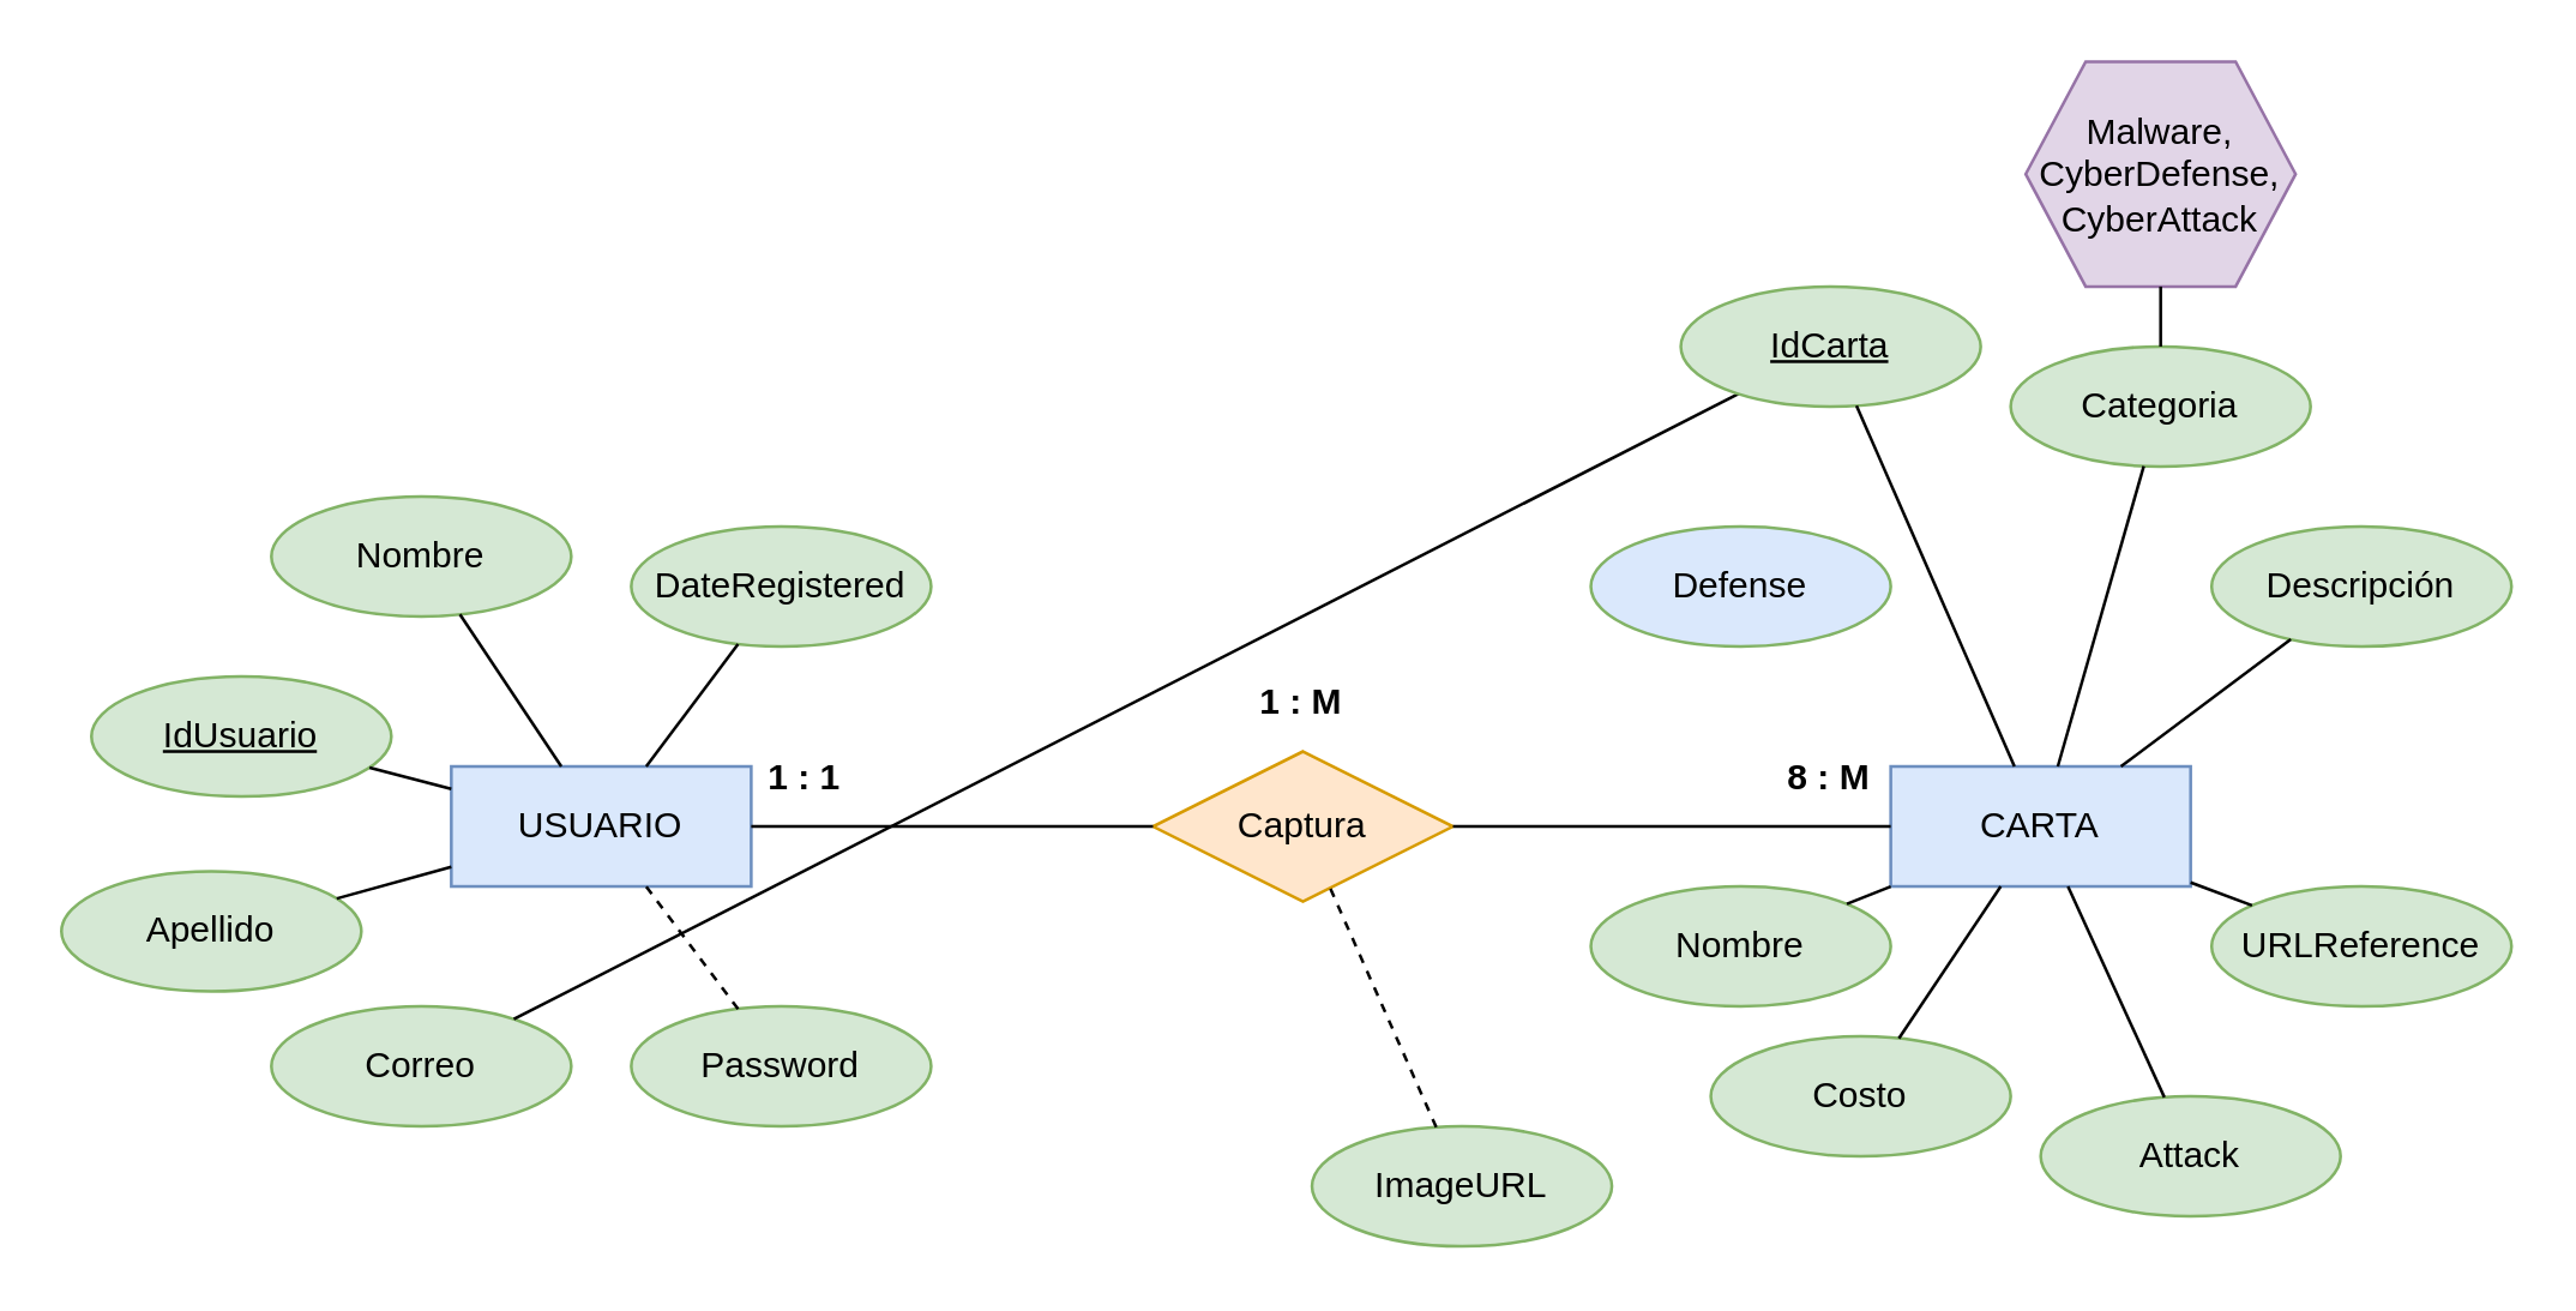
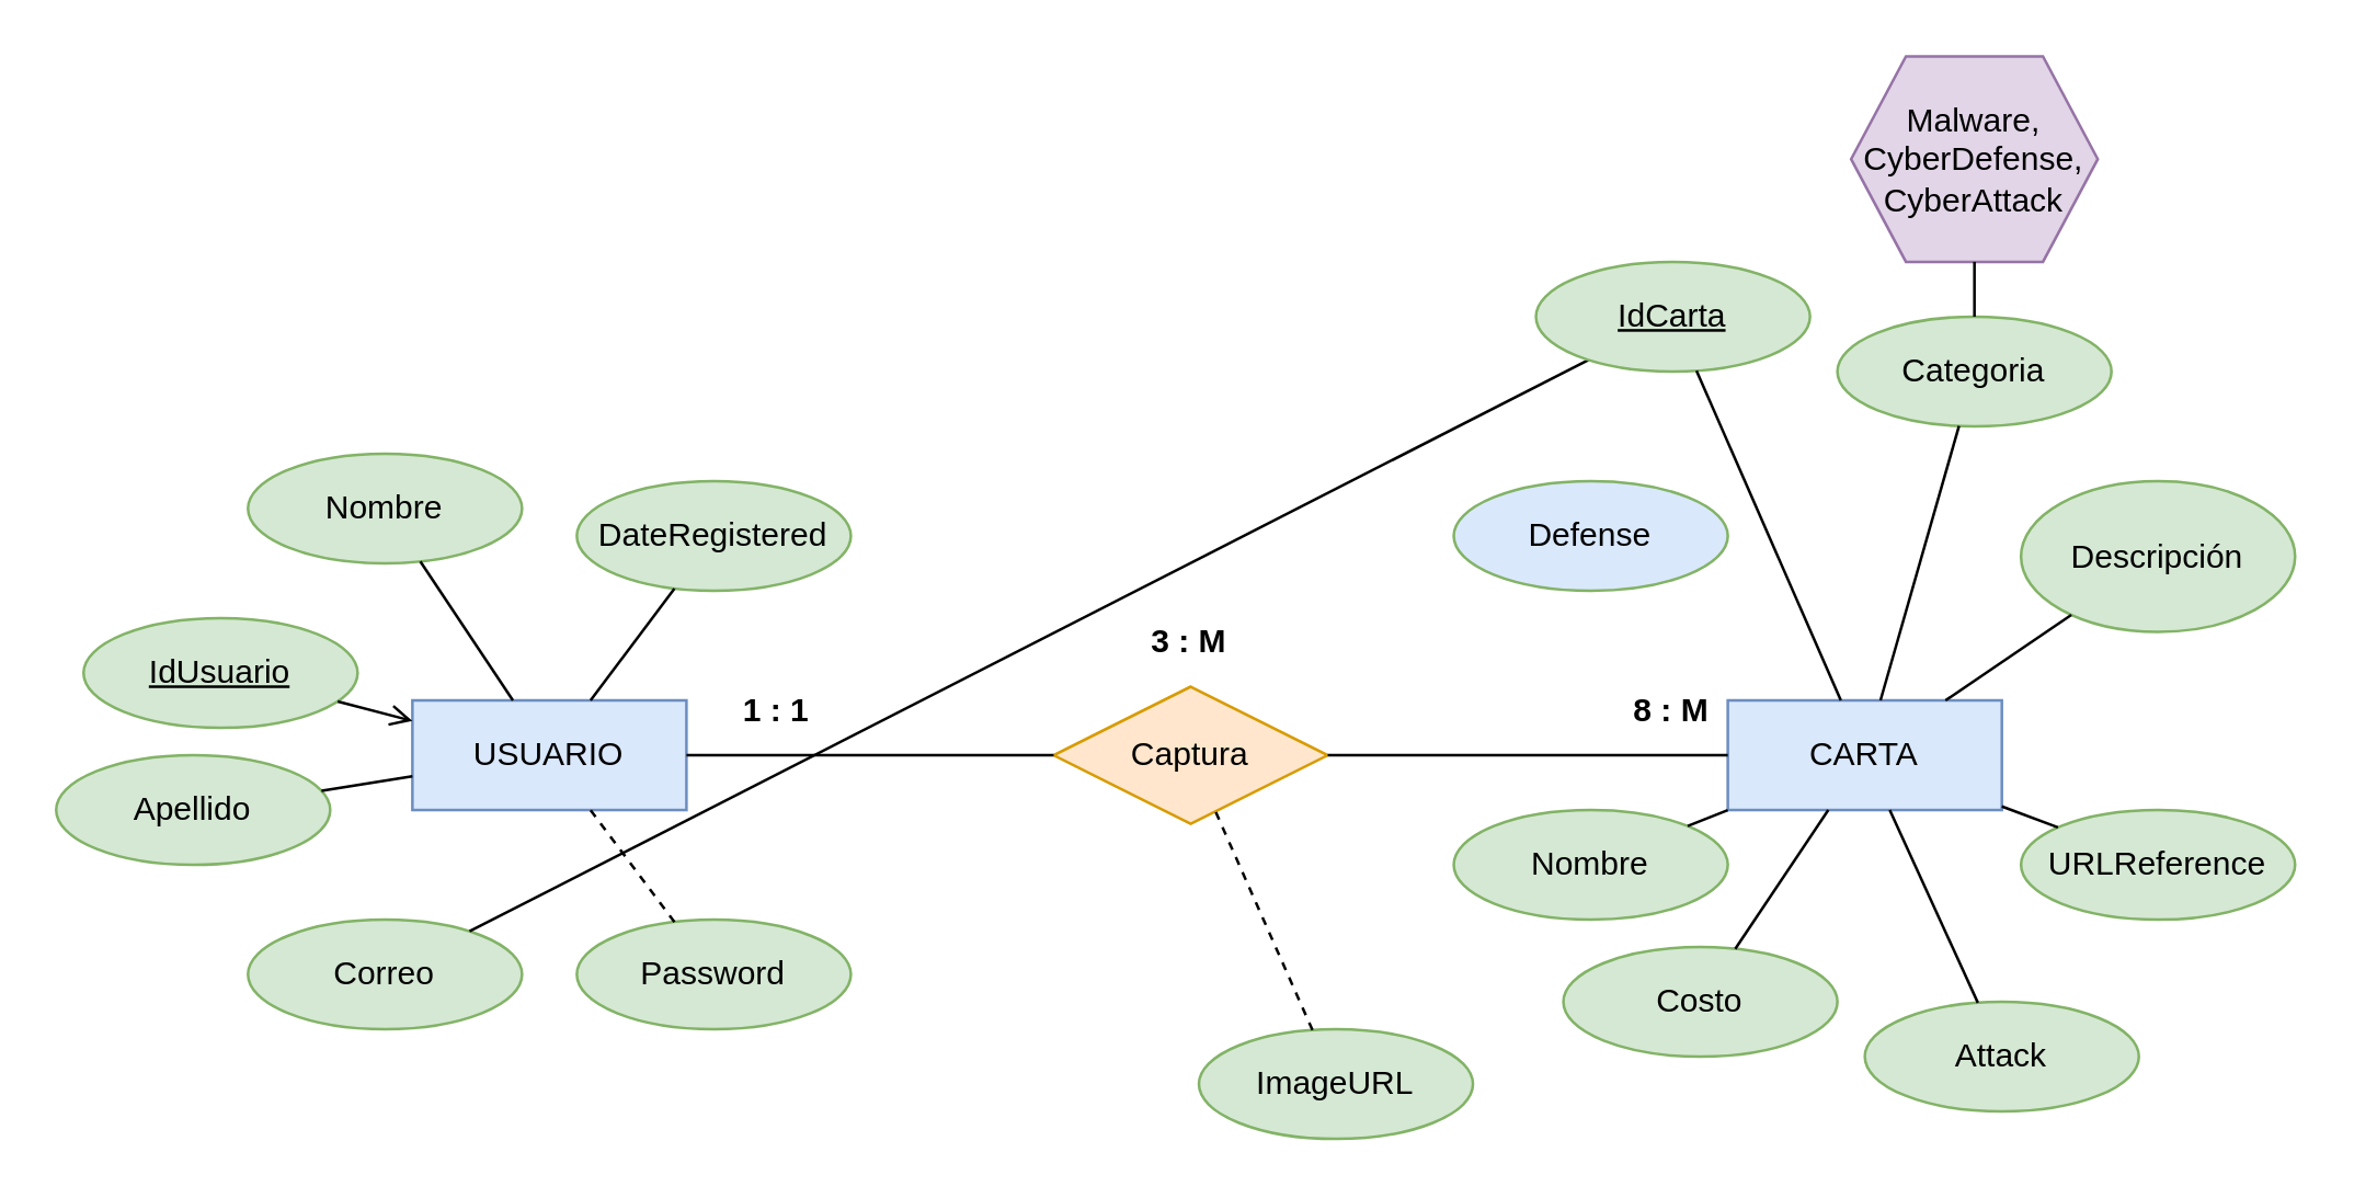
  <mxCell id="0" />
  <mxCell id="1" parent="0" />
  <mxCell id="2" value="USUARIO" style="whiteSpace=wrap;html=1;align=center;fillColor=#dae8fc;strokeColor=#6c8ebf;" vertex="1" parent="1"><mxGeometry x="150" y="255" width="100" height="40" as="geometry" /></mxCell>
  <mxCell id="3" value="Captura" style="shape=rhombus;perimeter=rhombusPerimeter;whiteSpace=wrap;html=1;align=center;fillColor=#ffe6cc;strokeColor=#d79b00;" vertex="1" parent="1"><mxGeometry x="384" y="250" width="100" height="50" as="geometry" /></mxCell>
  <mxCell id="4" value="Malware,&lt;div&gt;CyberDefense,&lt;/div&gt;&lt;div&gt;CyberAttack&lt;/div&gt;" style="shape=hexagon;perimeter=hexagonPerimeter2;whiteSpace=wrap;html=1;fixedSize=1;fillColor=#e1d5e7;strokeColor=#9673a6;" vertex="1" parent="1"><mxGeometry x="675" y="20" width="90" height="75" as="geometry" /></mxCell>
  <mxCell id="5" value="IdUsuario" style="ellipse;whiteSpace=wrap;html=1;align=center;fontStyle=4;fillColor=#d5e8d4;strokeColor=#82b366;" vertex="1" parent="1"><mxGeometry x="30" y="225" width="100" height="40" as="geometry" /></mxCell>
  <mxCell id="6" value="CARTA" style="whiteSpace=wrap;html=1;align=center;fillColor=#dae8fc;strokeColor=#6c8ebf;" vertex="1" parent="1"><mxGeometry x="630" y="255" width="100" height="40" as="geometry" /></mxCell>
  <mxCell id="7" value="" style="endArrow=none;html=1;rounded=0;" edge="1" parent="1" source="2" target="3"><mxGeometry relative="1" as="geometry"><mxPoint x="300" y="385" as="sourcePoint" /><mxPoint x="460" y="385" as="targetPoint" /></mxGeometry></mxCell>
  <mxCell id="8" value="" style="endArrow=none;html=1;rounded=0;" edge="1" parent="1" source="3" target="6"><mxGeometry relative="1" as="geometry"><mxPoint x="570" y="375" as="sourcePoint" /><mxPoint x="730" y="375" as="targetPoint" /></mxGeometry></mxCell>
- <mxCell id="9" value="1 : M" style="text;strokeColor=none;fillColor=none;spacingLeft=4;spacingRight=4;overflow=hidden;rotatable=0;points=[[0,0.5],[1,0.5]];portConstraint=eastwest;fontSize=12;whiteSpace=wrap;html=1;fontStyle=1" vertex="1" parent="1"><mxGeometry x="414" y="220" width="40" height="30" as="geometry" /></mxCell>
+ <mxCell id="9" value="3 : M" style="text;strokeColor=none;fillColor=none;spacingLeft=4;spacingRight=4;overflow=hidden;rotatable=0;points=[[0,0.5],[1,0.5]];portConstraint=eastwest;fontSize=12;whiteSpace=wrap;html=1;fontStyle=1" vertex="1" parent="1"><mxGeometry x="414" y="220" width="40" height="30" as="geometry" /></mxCell>
  <mxCell id="10" value="8 : M" style="text;strokeColor=none;fillColor=none;spacingLeft=4;spacingRight=4;overflow=hidden;rotatable=0;points=[[0,0.5],[1,0.5]];portConstraint=eastwest;fontSize=12;whiteSpace=wrap;html=1;fontStyle=1" vertex="1" parent="1"><mxGeometry x="590" y="245" width="40" height="30" as="geometry" /></mxCell>
- <mxCell id="11" value="1 : 1" style="text;strokeColor=none;fillColor=none;spacingLeft=4;spacingRight=4;overflow=hidden;rotatable=0;points=[[0,0.5],[1,0.5]];portConstraint=eastwest;fontSize=12;whiteSpace=wrap;html=1;fontStyle=1" vertex="1" parent="1"><mxGeometry x="250" y="245" width="40" height="30" as="geometry" /></mxCell>
+ <mxCell id="11" value="1 : 1" style="text;strokeColor=none;fillColor=none;spacingLeft=4;spacingRight=4;overflow=hidden;rotatable=0;points=[[0,0.5],[1,0.5]];portConstraint=eastwest;fontSize=12;whiteSpace=wrap;html=1;fontStyle=1" vertex="1" parent="1"><mxGeometry x="265" y="245" width="40" height="30" as="geometry" /></mxCell>
  <mxCell id="12" value="Nombre" style="ellipse;whiteSpace=wrap;html=1;align=center;fillColor=#d5e8d4;strokeColor=#82b366;" vertex="1" parent="1"><mxGeometry x="90" y="165" width="100" height="40" as="geometry" /></mxCell>
- <mxCell id="13" value="Apellido" style="ellipse;whiteSpace=wrap;html=1;align=center;fillColor=#d5e8d4;strokeColor=#82b366;" vertex="1" parent="1"><mxGeometry x="20" y="290" width="100" height="40" as="geometry" /></mxCell>
+ <mxCell id="13" value="Apellido" style="ellipse;whiteSpace=wrap;html=1;align=center;fillColor=#d5e8d4;strokeColor=#82b366;" vertex="1" parent="1"><mxGeometry x="20" y="275" width="100" height="40" as="geometry" /></mxCell>
  <mxCell id="14" value="Correo" style="ellipse;whiteSpace=wrap;html=1;align=center;fillColor=#d5e8d4;strokeColor=#82b366;" vertex="1" parent="1"><mxGeometry x="90" y="335" width="100" height="40" as="geometry" /></mxCell>
  <mxCell id="15" value="Password" style="ellipse;whiteSpace=wrap;html=1;align=center;fillColor=#d5e8d4;strokeColor=#82b366;" vertex="1" parent="1"><mxGeometry x="210" y="335" width="100" height="40" as="geometry" /></mxCell>
  <mxCell id="16" value="DateRegistered" style="ellipse;whiteSpace=wrap;html=1;align=center;fillColor=#d5e8d4;strokeColor=#82b366;" vertex="1" parent="1"><mxGeometry x="210" y="175" width="100" height="40" as="geometry" /></mxCell>
- <mxCell id="17" value="" style="endArrow=none;html=1;rounded=0;" edge="1" parent="1" source="5" target="2"><mxGeometry relative="1" as="geometry"><mxPoint x="320" y="505" as="sourcePoint" /><mxPoint x="480" y="505" as="targetPoint" /></mxGeometry></mxCell>
+ <mxCell id="17" value="" style="endArrow=open;html=1;rounded=0;" edge="1" parent="1" source="5" target="2"><mxGeometry relative="1" as="geometry"><mxPoint x="320" y="505" as="sourcePoint" /><mxPoint x="480" y="505" as="targetPoint" /></mxGeometry></mxCell>
  <mxCell id="18" value="" style="endArrow=none;html=1;rounded=0;" edge="1" parent="1" source="13" target="2"><mxGeometry relative="1" as="geometry"><mxPoint x="60" y="315" as="sourcePoint" /><mxPoint x="220" y="315" as="targetPoint" /></mxGeometry></mxCell>
  <mxCell id="19" value="" style="endArrow=none;html=1;rounded=0;" edge="1" parent="1" source="14" target="23"><mxGeometry relative="1" as="geometry"><mxPoint x="140" y="345" as="sourcePoint" /><mxPoint x="290" y="345" as="targetPoint" /></mxGeometry></mxCell>
  <mxCell id="20" value="" style="endArrow=none;html=1;rounded=0;" edge="1" parent="1" source="2" target="12"><mxGeometry relative="1" as="geometry"><mxPoint x="170" y="225" as="sourcePoint" /><mxPoint x="330" y="225" as="targetPoint" /></mxGeometry></mxCell>
  <mxCell id="21" value="" style="endArrow=none;html=1;rounded=0;dashed=1;" edge="1" parent="1" source="15" target="2"><mxGeometry relative="1" as="geometry"><mxPoint x="270" y="415" as="sourcePoint" /><mxPoint x="430" y="415" as="targetPoint" /></mxGeometry></mxCell>
  <mxCell id="22" value="" style="endArrow=none;html=1;rounded=0;" edge="1" parent="1" source="2" target="16"><mxGeometry relative="1" as="geometry"><mxPoint x="240" y="235" as="sourcePoint" /><mxPoint x="400" y="235" as="targetPoint" /></mxGeometry></mxCell>
  <mxCell id="23" value="IdCarta" style="ellipse;whiteSpace=wrap;html=1;align=center;fontStyle=4;fillColor=#d5e8d4;strokeColor=#82b366;" vertex="1" parent="1"><mxGeometry x="560" y="95" width="100" height="40" as="geometry" /></mxCell>
  <mxCell id="24" value="Categoria" style="ellipse;whiteSpace=wrap;html=1;align=center;fillColor=#d5e8d4;strokeColor=#82b366;" vertex="1" parent="1"><mxGeometry x="670" y="115" width="100" height="40" as="geometry" /></mxCell>
  <mxCell id="25" value="" style="endArrow=none;html=1;rounded=0;" edge="1" parent="1" source="4" target="24"><mxGeometry relative="1" as="geometry"><mxPoint x="720" y="85" as="sourcePoint" /><mxPoint x="880" y="85" as="targetPoint" /></mxGeometry></mxCell>
- <mxCell id="26" value="Descripción" style="ellipse;whiteSpace=wrap;html=1;align=center;fillColor=#d5e8d4;strokeColor=#82b366;" vertex="1" parent="1"><mxGeometry x="737" y="175" width="100" height="40" as="geometry" /></mxCell>
+ <mxCell id="26" value="Descripción" style="ellipse;whiteSpace=wrap;html=1;align=center;fillColor=#d5e8d4;strokeColor=#82b366;" vertex="1" parent="1"><mxGeometry x="737" y="175" width="100" height="55" as="geometry" /></mxCell>
  <mxCell id="27" value="URLReference" style="ellipse;whiteSpace=wrap;html=1;align=center;fillColor=#d5e8d4;strokeColor=#82b366;" vertex="1" parent="1"><mxGeometry x="737" y="295" width="100" height="40" as="geometry" /></mxCell>
  <mxCell id="28" value="Nombre" style="ellipse;whiteSpace=wrap;html=1;align=center;fillColor=#d5e8d4;strokeColor=#82b366;" vertex="1" parent="1"><mxGeometry x="530" y="295" width="100" height="40" as="geometry" /></mxCell>
  <mxCell id="29" value="Attack" style="ellipse;whiteSpace=wrap;html=1;align=center;fillColor=#d5e8d4;strokeColor=#82b366;" vertex="1" parent="1"><mxGeometry x="680" y="365" width="100" height="40" as="geometry" /></mxCell>
  <mxCell id="30" value="Defense" style="ellipse;whiteSpace=wrap;html=1;align=center;fillColor=#dae8fc;strokeColor=#82b366;" vertex="1" parent="1"><mxGeometry x="530" y="175" width="100" height="40" as="geometry" /></mxCell>
  <mxCell id="31" value="Costo" style="ellipse;whiteSpace=wrap;html=1;align=center;fillColor=#d5e8d4;strokeColor=#82b366;" vertex="1" parent="1"><mxGeometry x="570" y="345" width="100" height="40" as="geometry" /></mxCell>
  <mxCell id="32" value="" style="endArrow=none;html=1;rounded=0;" edge="1" parent="1" source="23" target="6"><mxGeometry relative="1" as="geometry"><mxPoint x="680" y="195" as="sourcePoint" /><mxPoint x="840" y="195" as="targetPoint" /></mxGeometry></mxCell>
  <mxCell id="33" value="" style="endArrow=none;html=1;rounded=0;" edge="1" parent="1" source="24" target="6"><mxGeometry relative="1" as="geometry"><mxPoint x="690" y="205" as="sourcePoint" /><mxPoint x="850" y="205" as="targetPoint" /></mxGeometry></mxCell>
  <mxCell id="34" value="" style="endArrow=none;html=1;rounded=0;" edge="1" parent="1" source="28" target="6"><mxGeometry relative="1" as="geometry"><mxPoint x="630" y="325" as="sourcePoint" /><mxPoint x="790" y="325" as="targetPoint" /></mxGeometry></mxCell>
  <mxCell id="35" value="" style="endArrow=none;html=1;rounded=0;" edge="1" parent="1" source="31" target="6"><mxGeometry relative="1" as="geometry"><mxPoint x="610" y="355" as="sourcePoint" /><mxPoint x="770" y="355" as="targetPoint" /></mxGeometry></mxCell>
  <mxCell id="36" value="" style="endArrow=none;html=1;rounded=0;" edge="1" parent="1" source="29" target="6"><mxGeometry relative="1" as="geometry"><mxPoint x="730" y="335" as="sourcePoint" /><mxPoint x="890" y="335" as="targetPoint" /></mxGeometry></mxCell>
  <mxCell id="37" value="" style="endArrow=none;html=1;rounded=0;" edge="1" parent="1" source="6" target="26"><mxGeometry relative="1" as="geometry"><mxPoint x="760" y="235" as="sourcePoint" /><mxPoint x="920" y="235" as="targetPoint" /></mxGeometry></mxCell>
  <mxCell id="38" value="" style="endArrow=none;html=1;rounded=0;" edge="1" parent="1" source="6" target="27"><mxGeometry relative="1" as="geometry"><mxPoint x="780" y="275" as="sourcePoint" /><mxPoint x="940" y="275" as="targetPoint" /></mxGeometry></mxCell>
  <mxCell id="39" value="ImageURL" style="ellipse;whiteSpace=wrap;html=1;align=center;fillColor=#d5e8d4;strokeColor=#82b366;" vertex="1" parent="1"><mxGeometry x="437" y="375" width="100" height="40" as="geometry" /></mxCell>
  <mxCell id="40" value="" style="endArrow=none;html=1;rounded=0;dashed=1;" edge="1" parent="1" source="39" target="3"><mxGeometry relative="1" as="geometry"><mxPoint x="450" y="345" as="sourcePoint" /><mxPoint x="610" y="345" as="targetPoint" /></mxGeometry></mxCell>
